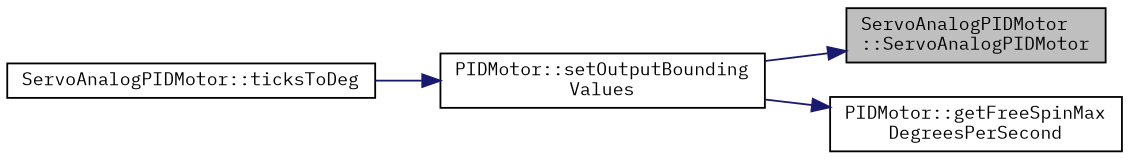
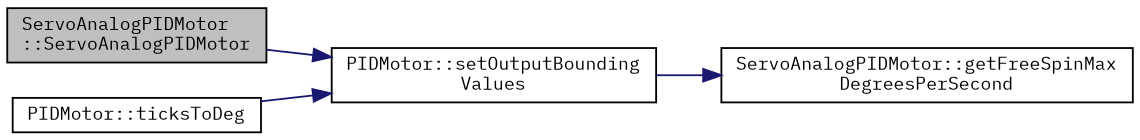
  digraph {
    fontname="IBM Plex Mono"
    rankdir=LR
    node [color=black fillcolor=white fontname="IBM Plex Mono" fontsize=10 shape=record style=filled]
    edge [color=midnightblue fontname="IBM Plex Mono" fontsize=10 labelfontname=Helvetica labelfontsize=10 style=solid]
    n1 [fillcolor=grey75 fontcolor=black height=0.2 label="ServoAnalogPIDMotor\l::ServoAnalogPIDMotor" width=0.4]
    n2 [height=0.2 label="PIDMotor::setOutputBounding\lValues" width=0.4]
-   n3 [height=0.2 label="PIDMotor::getFreeSpinMax\lDegreesPerSecond" width=0.4]
-   n4 [height=0.2 label="ServoAnalogPIDMotor::ticksToDeg" width=0.4]
-   n2 -> n1
+   n3 [height=0.2 label="ServoAnalogPIDMotor::getFreeSpinMax\lDegreesPerSecond" width=0.4]
+   n4 [height=0.2 label="PIDMotor::ticksToDeg" width=0.4]
+   n1 -> n2
    n2 -> n3
    n4 -> n2
  }
